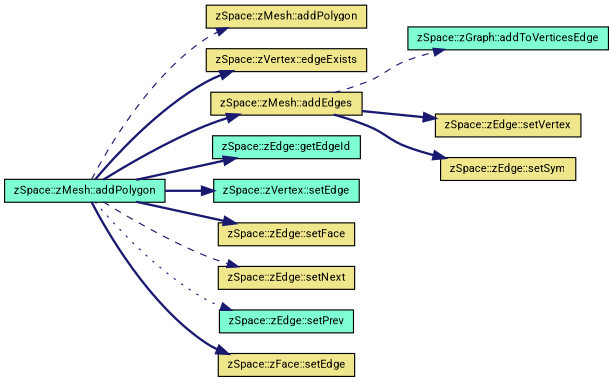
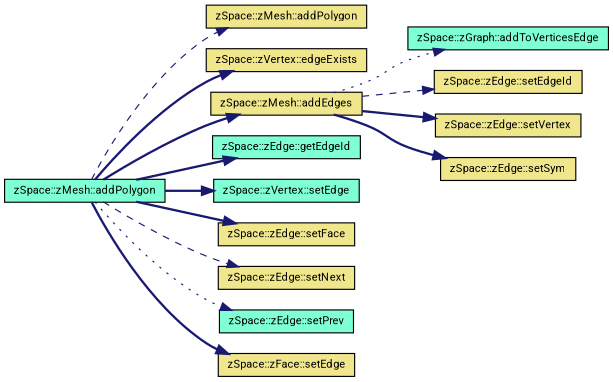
  digraph {
    fontname=Roboto
    rankdir=LR
    node [color=black fillcolor=khaki fontname=Roboto fontsize=10 shape=record style=filled]
    edge [color=midnightblue fontname=Roboto fontsize=10 labelfontname=Helvetica labelfontsize=10 style=bold]
    n1 [fillcolor=aquamarine fontcolor=black height=0.2 label="zSpace::zMesh::addPolygon" width=0.4]
    n2 [height=0.2 label="zSpace::zMesh::addPolygon" width=0.4]
    n3 [height=0.2 label="zSpace::zVertex::edgeExists" width=0.4]
    n4 [height=0.2 label="zSpace::zMesh::addEdges" width=0.4]
    n5 [fillcolor=aquamarine height=0.2 label="zSpace::zEdge::getEdgeId" width=0.4]
    n6 [fillcolor=aquamarine height=0.2 label="zSpace::zVertex::setEdge" width=0.4]
    n7 [height=0.2 label="zSpace::zEdge::setFace" width=0.4]
    n8 [height=0.2 label="zSpace::zEdge::setNext" width=0.4]
    n9 [fillcolor=aquamarine height=0.2 label="zSpace::zEdge::setPrev" width=0.4]
    n10 [height=0.2 label="zSpace::zFace::setEdge" width=0.4]
    n11 [fillcolor=aquamarine height=0.2 label="zSpace::zGraph::addToVerticesEdge" width=0.4]
+   n12 [height=0.2 label="zSpace::zEdge::setEdgeId" width=0.4]
    n13 [height=0.2 label="zSpace::zEdge::setVertex" width=0.4]
    n14 [height=0.2 label="zSpace::zEdge::setSym" width=0.4]
    n1 -> n2 [style=dashed]
    n1 -> n3
    n1 -> n4
    n1 -> n5
    n1 -> n6
    n1 -> n7
    n1 -> n8 [style=dashed]
    n1 -> n9 [style=dotted]
    n1 -> n10
-   n4 -> n11 [style=dashed]
+   n4 -> n11 [style=dotted]
+   n4 -> n12 [style=dashed]
    n4 -> n13
    n4 -> n14
  }
